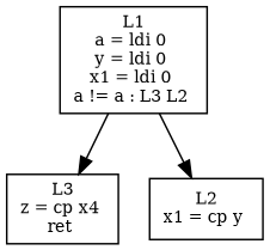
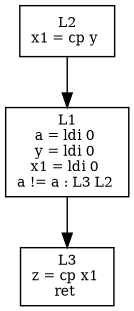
  digraph {
    node [fontsize=10 shape=box]
    n1 [label="L1\na = ldi 0 \ny = ldi 0 \nx1 = ldi 0 \na != a : L3 L2 \n"]
-   n2 [label="L3\nz = cp x4 \nret \n"]
+   n2 [label="L3\nz = cp x1 \nret \n"]
    n3 [label="L2\nx1 = cp y \n"]
    n1 -> n2
-   n1 -> n3
+   n3 -> n1
  }
